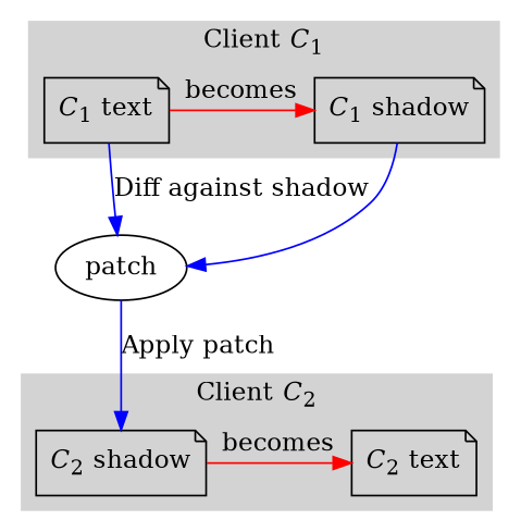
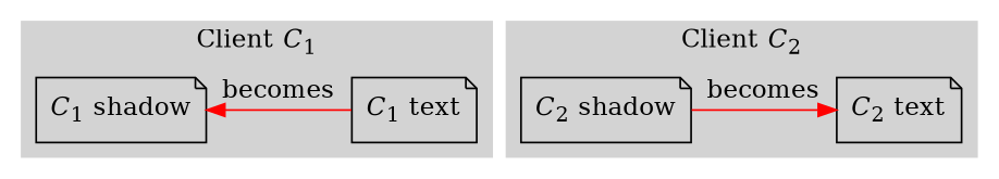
  digraph {
    node [shape=note]
    edge [color=blue]
    n1 [label=<<i>C</i><sub>1</sub> text>]
    n2 [label=<<i>C</i><sub>1</sub> shadow>]
    n3 [label=<<i>C</i><sub>2</sub> text>]
    n4 [label=<<i>C</i><sub>2</sub> shadow>]
-   patch [shape=""]
    subgraph cluster_1 {
      color=lightgrey
      label=<Client <i>C</i><sub>1</sub>>
      rankdir=LR
      style=filled
      n1
      n2
    }
    subgraph cluster_2 {
      color=lightgrey
      label=<Client <i>C</i><sub>2</sub>>
      rankdir=LR
      style=filled
      n3
      n4
    }
    n1 -> n2 [color=red constraint=false label=becomes]
-   n1 -> patch [label="Diff against shadow"]
-   n2 -> patch
    n4 -> n3 [color=red constraint=false label=becomes]
-   patch -> n4 [label="Apply patch"]
  }
